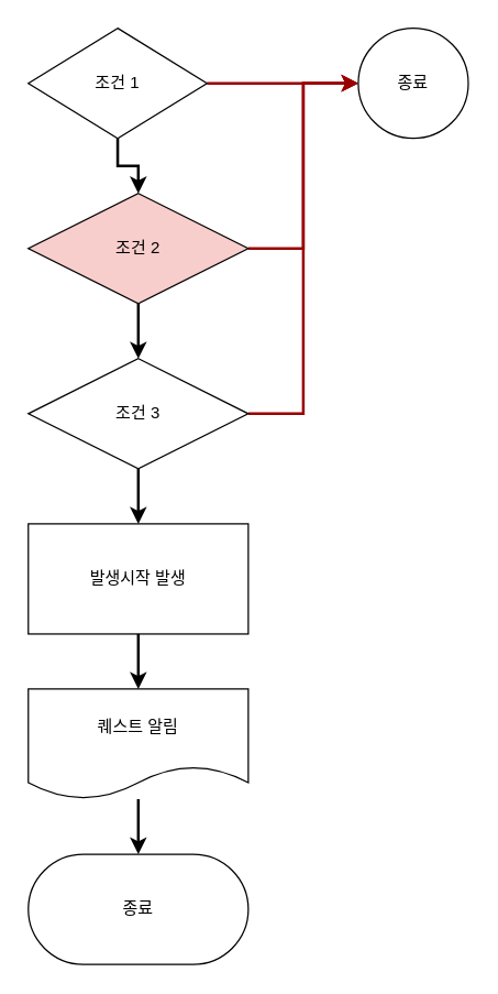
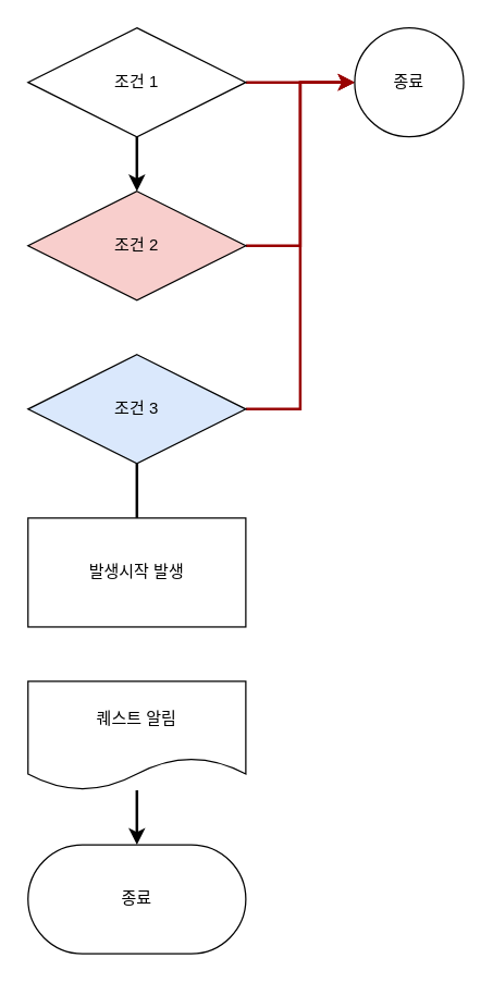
  <mxCell id="0" />
  <mxCell id="1" parent="0" />
  <mxCell id="2" style="edgeStyle=orthogonalEdgeStyle;rounded=0;orthogonalLoop=1;jettySize=auto;html=1;exitX=0.5;exitY=1;exitDx=0;exitDy=0;strokeWidth=2;" parent="1" source="4" target="7" edge="1"><mxGeometry relative="1" as="geometry" /></mxCell>
  <mxCell id="3" style="edgeStyle=orthogonalEdgeStyle;rounded=0;orthogonalLoop=1;jettySize=auto;html=1;exitX=1;exitY=0.5;exitDx=0;exitDy=0;entryX=0;entryY=0.5;entryDx=0;entryDy=0;strokeColor=#990000;strokeWidth=2;" parent="1" source="4" target="11" edge="1"><mxGeometry relative="1" as="geometry" /></mxCell>
- <mxCell id="4" value="조건 1" style="rhombus;whiteSpace=wrap;html=1;" parent="1" vertex="1"><mxGeometry x="20" y="20" width="130" height="80" as="geometry" /></mxCell>
- <mxCell id="5" style="edgeStyle=orthogonalEdgeStyle;rounded=0;orthogonalLoop=1;jettySize=auto;html=1;exitX=0.5;exitY=1;exitDx=0;exitDy=0;strokeWidth=2;" parent="1" source="7" target="10" edge="1"><mxGeometry relative="1" as="geometry" /></mxCell>
+ <mxCell id="4" value="조건 1" style="rhombus;whiteSpace=wrap;html=1;" parent="1" vertex="1"><mxGeometry x="20" y="20" width="160" height="80" as="geometry" /></mxCell>
  <mxCell id="6" style="edgeStyle=orthogonalEdgeStyle;rounded=0;orthogonalLoop=1;jettySize=auto;html=1;exitX=1;exitY=0.5;exitDx=0;exitDy=0;entryX=0;entryY=0.5;entryDx=0;entryDy=0;strokeColor=#990000;strokeWidth=2;" parent="1" source="7" target="11" edge="1"><mxGeometry relative="1" as="geometry" /></mxCell>
  <mxCell id="7" value="조건 2" style="rhombus;whiteSpace=wrap;html=1;fillColor=#f8cecc;" parent="1" vertex="1"><mxGeometry x="20" y="140" width="160" height="80" as="geometry" /></mxCell>
  <mxCell id="8" style="edgeStyle=orthogonalEdgeStyle;rounded=0;orthogonalLoop=1;jettySize=auto;html=1;exitX=1;exitY=0.5;exitDx=0;exitDy=0;entryX=0;entryY=0.5;entryDx=0;entryDy=0;strokeColor=#990000;strokeWidth=2;" parent="1" source="10" target="11" edge="1"><mxGeometry relative="1" as="geometry" /></mxCell>
- <mxCell id="9" style="edgeStyle=orthogonalEdgeStyle;rounded=0;orthogonalLoop=1;jettySize=auto;html=1;exitX=0.5;exitY=1;exitDx=0;exitDy=0;entryX=0.5;entryY=0;entryDx=0;entryDy=0;strokeWidth=2;" parent="1" source="10" target="13" edge="1"><mxGeometry relative="1" as="geometry" /></mxCell>
- <mxCell id="10" value="조건 3" style="rhombus;whiteSpace=wrap;html=1;" parent="1" vertex="1"><mxGeometry x="20" y="260" width="160" height="80" as="geometry" /></mxCell>
+ <mxCell id="9" style="edgeStyle=orthogonalEdgeStyle;rounded=0;orthogonalLoop=1;jettySize=auto;html=1;exitX=0.5;exitY=1;exitDx=0;exitDy=0;entryX=0.5;entryY=0;entryDx=0;entryDy=0;strokeWidth=2;endArrow=none;" parent="1" source="10" target="13" edge="1"><mxGeometry relative="1" as="geometry" /></mxCell>
+ <mxCell id="10" value="조건 3" style="rhombus;whiteSpace=wrap;html=1;fillColor=#dae8fc;" parent="1" vertex="1"><mxGeometry x="20" y="260" width="160" height="80" as="geometry" /></mxCell>
  <mxCell id="11" value="종료" style="ellipse;whiteSpace=wrap;html=1;" parent="1" vertex="1"><mxGeometry x="260" y="20" width="80" height="80" as="geometry" /></mxCell>
- <mxCell id="12" style="edgeStyle=orthogonalEdgeStyle;rounded=0;orthogonalLoop=1;jettySize=auto;html=1;exitX=0.5;exitY=1;exitDx=0;exitDy=0;strokeWidth=2;entryX=0.5;entryY=0;entryDx=0;entryDy=0;" parent="1" source="13" target="15" edge="1"><mxGeometry relative="1" as="geometry"><mxPoint x="100" y="500" as="targetPoint" /></mxGeometry></mxCell>
  <mxCell id="13" value="발생시작 발생" style="whiteSpace=wrap;html=1;" parent="1" vertex="1"><mxGeometry x="20" y="380" width="160" height="80" as="geometry" /></mxCell>
  <mxCell id="14" value="" style="edgeStyle=orthogonalEdgeStyle;rounded=0;orthogonalLoop=1;jettySize=auto;html=1;entryX=0.5;entryY=0;entryDx=0;entryDy=0;strokeWidth=2;" parent="1" source="15" target="16" edge="1"><mxGeometry relative="1" as="geometry" /></mxCell>
  <mxCell id="15" value="퀘스트 알림" style="shape=document;whiteSpace=wrap;html=1;boundedLbl=1;" parent="1" vertex="1"><mxGeometry x="20" y="500" width="160" height="80" as="geometry" /></mxCell>
  <mxCell id="16" value="종료" style="rounded=1;whiteSpace=wrap;html=1;arcSize=50;" parent="1" vertex="1"><mxGeometry x="20" y="620" width="160" height="80" as="geometry" /></mxCell>
